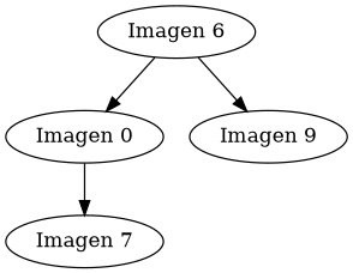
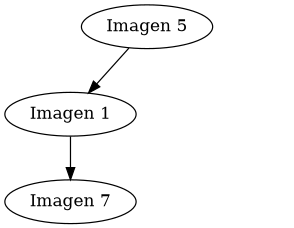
  digraph {
    fontname="DejaVu Serif"
    node [fontname="DejaVu Serif"]
    edge [fontname="DejaVu Serif"]
-   n1 [label="Imagen 6"]
-   n2 [label="Imagen 0"]
-   n3 [label="Imagen 9"]
+   n1 [label="Imagen 5"]
+   n2 [label="Imagen 1"]
    n4 [label="Imagen 7"]
    n1 -> n2
-   n1 -> n3
    n2 -> n4
  }
